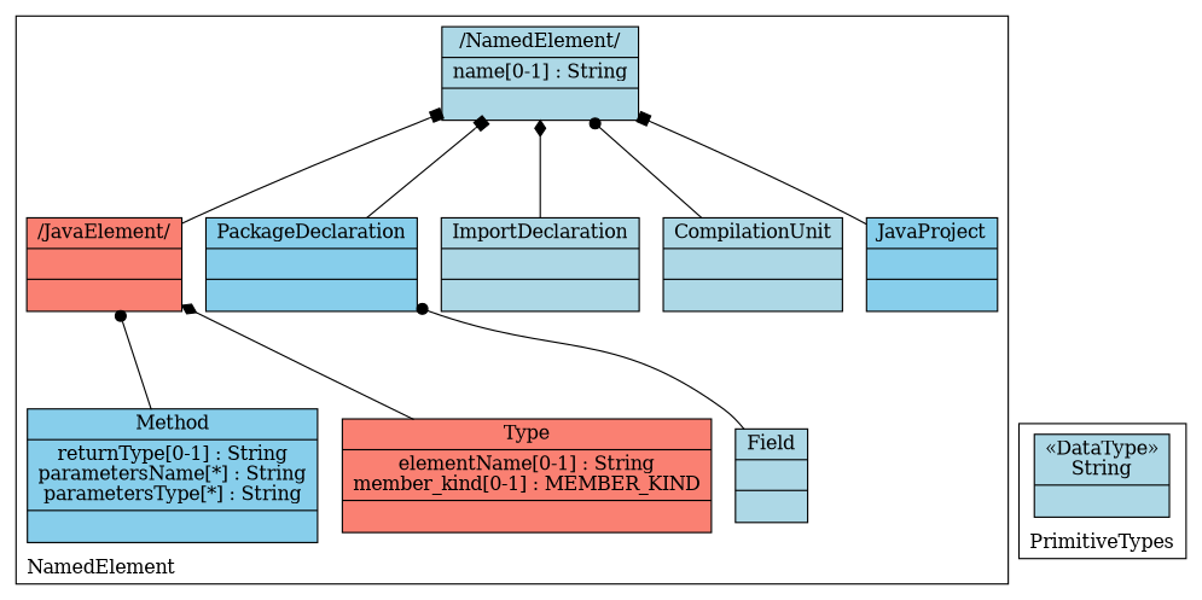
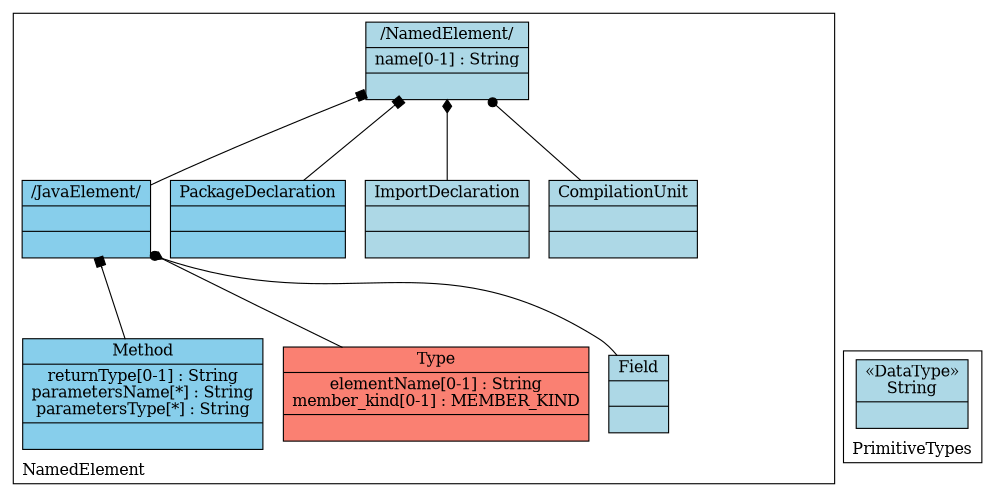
  digraph {
    compound=true
    labeljust=l
    labelloc=t
    nodeSep=0.75
    rankdir=BT
    node [fillcolor=lightblue shape=record style=filled]
    edge [arrowhead=box constraint=true group=NamedElement minlen=2]
-   n1 [fillcolor=skyblue label="{JavaProject| | }"]
    n2 [label="{/NamedElement/|name[0-1] : String| }"]
    n3 [label="{CompilationUnit| | }"]
    n4 [label="{ImportDeclaration| | }"]
    n5 [fillcolor=salmon label="{Type|elementName[0-1] : String\nmember_kind[0-1] : MEMBER_KIND| }"]
-   n6 [fillcolor=salmon label="{/JavaElement/| | }"]
+   n6 [fillcolor=skyblue label="{/JavaElement/| | }"]
    n7 [label="{Field| | }"]
    n8 [fillcolor=skyblue label="{Method|returnType[0-1] : String\nparametersName[*] : String\nparametersType[*] : String| }"]
    n9 [fillcolor=skyblue label="{PackageDeclaration| | }"]
    n10 [label="{&#171;DataType&#187;\nString|}"]
    subgraph cluster_1 {
      color=black
      label=NamedElement
-     n1
      n2
      n3
      n4
      n5
      n6
      n7
      n8
      n9
    }
    subgraph cluster_2 {
      color=black
      label=PrimitiveTypes
      n10
    }
-   n1 -> n2
    n3 -> n2 [arrowhead=dot]
    n4 -> n2 [arrowhead=diamond]
    n5 -> n6 [arrowhead=diamond group=JavaElement]
    n6 -> n2
-   n7 -> n9 [arrowhead=dot group=JavaElement]
-   n8 -> n6 [arrowhead=dot group=JavaElement]
+   n7 -> n6 [arrowhead=dot group=JavaElement]
+   n8 -> n6 [group=JavaElement]
    n9 -> n2
  }
